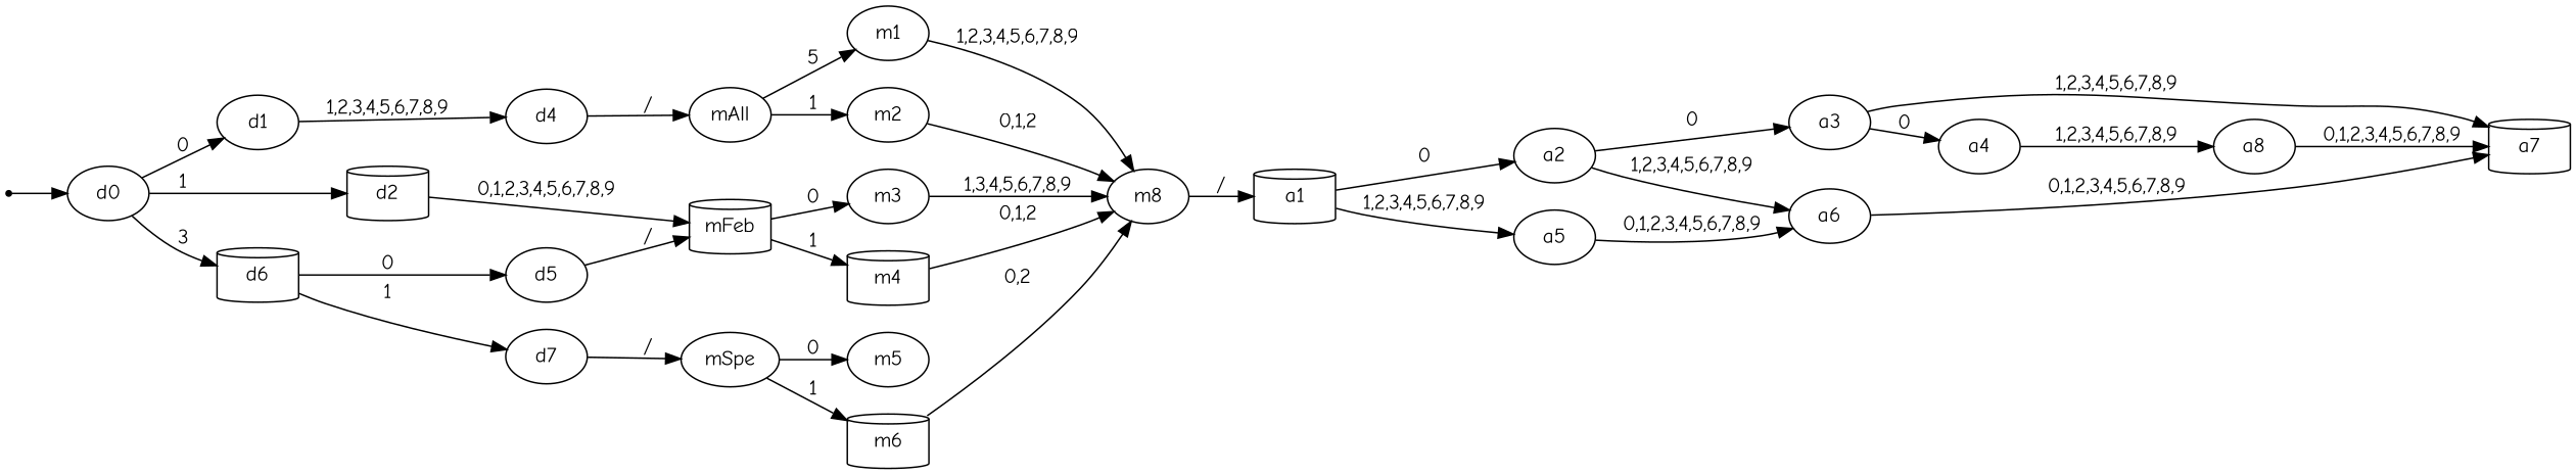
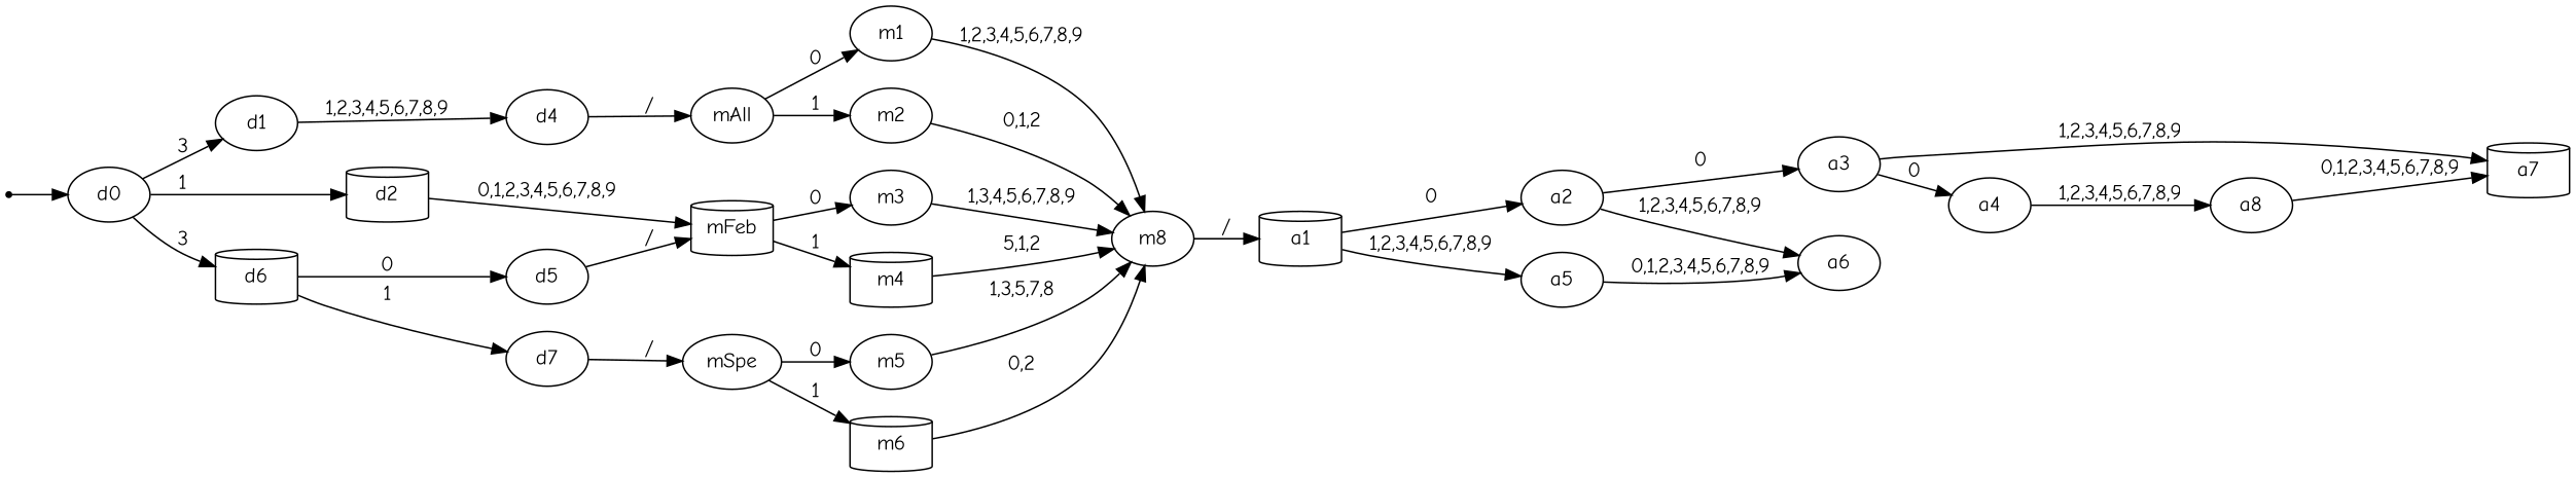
  digraph {
    fontname="Comic Neue"
    rankdir=LR
    node [fontname="Comic Neue" shape=ellipse]
    edge [fontname="Comic Neue"]
    a7 [shape=cylinder]
    a8
    d0
    d1
    d2 [shape=cylinder]
    d6 [shape=cylinder]
    d4
    mFeb [shape=cylinder]
    d5
    d7
    mAll
    mSpe
    m1
    m2
    m3
    m4 [shape=cylinder]
    m5
    m6 [shape=cylinder]
    m8
    a1 [shape=cylinder]
    a2
    a5
    a3
    a6
    a4
    "" [shape=point]
    a8 -> a7 [label="0,1,2,3,4,5,6,7,8,9"]
-   d0 -> d1 [label=0]
+   d0 -> d1 [label=3]
    d0 -> d2 [label=1]
    d0 -> d6 [label=3]
    d1 -> d4 [label="1,2,3,4,5,6,7,8,9"]
    d2 -> mFeb [label="0,1,2,3,4,5,6,7,8,9"]
    d6 -> d5 [label=0]
    d6 -> d7 [label=1]
    d4 -> mAll [label="/"]
    mFeb -> m3 [label=0]
    mFeb -> m4 [label=1]
    d5 -> mFeb [label="/"]
    d7 -> mSpe [label="/"]
-   mAll -> m1 [label=5]
+   mAll -> m1 [label=0]
    mAll -> m2 [label=1]
    mSpe -> m5 [label=0]
    mSpe -> m6 [label=1]
    m1 -> m8 [label="1,2,3,4,5,6,7,8,9"]
    m2 -> m8 [label="0,1,2"]
    m3 -> m8 [label="1,3,4,5,6,7,8,9"]
-   m4 -> m8 [label="0,1,2"]
+   m4 -> m8 [label="5,1,2"]
+   m5 -> m8 [label="1,3,5,7,8"]
    m6 -> m8 [label="0,2"]
    m8 -> a1 [label="/"]
    a1 -> a2 [label=0]
    a1 -> a5 [label="1,2,3,4,5,6,7,8,9"]
    a2 -> a3 [label=0]
    a2 -> a6 [label="1,2,3,4,5,6,7,8,9"]
    a5 -> a6 [label="0,1,2,3,4,5,6,7,8,9"]
    a3 -> a7 [label="1,2,3,4,5,6,7,8,9"]
    a3 -> a4 [label=0]
-   a6 -> a7 [label="0,1,2,3,4,5,6,7,8,9"]
    a4 -> a8 [label="1,2,3,4,5,6,7,8,9"]
    "" -> d0
  }
